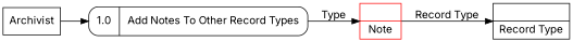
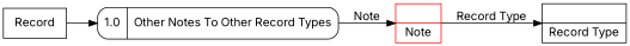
  digraph {
    fontname=Inter
    rankdir=LR
    node [fontname=Inter shape=record]
    edge [fontname=Inter]
    n1 [color=red label="<f0>  |<f1> Note "]
    n2 [label="<f0>  |<f1> Record Type "]
-   n3 [label=Archivist shape=box]
-   n4 [label="{<f0> 1.0|<f1> Add Notes To Other Record Types }" shape=Mrecord]
+   n3 [label=Record shape=box]
+   n4 [label="{<f0> 1.0|<f1> Other Notes To Other Record Types }" shape=Mrecord]
    n1 -> n2 [label="Record Type"]
    n3 -> n4
-   n4 -> n1 [label=Type]
+   n4 -> n1 [label=Note]
  }
